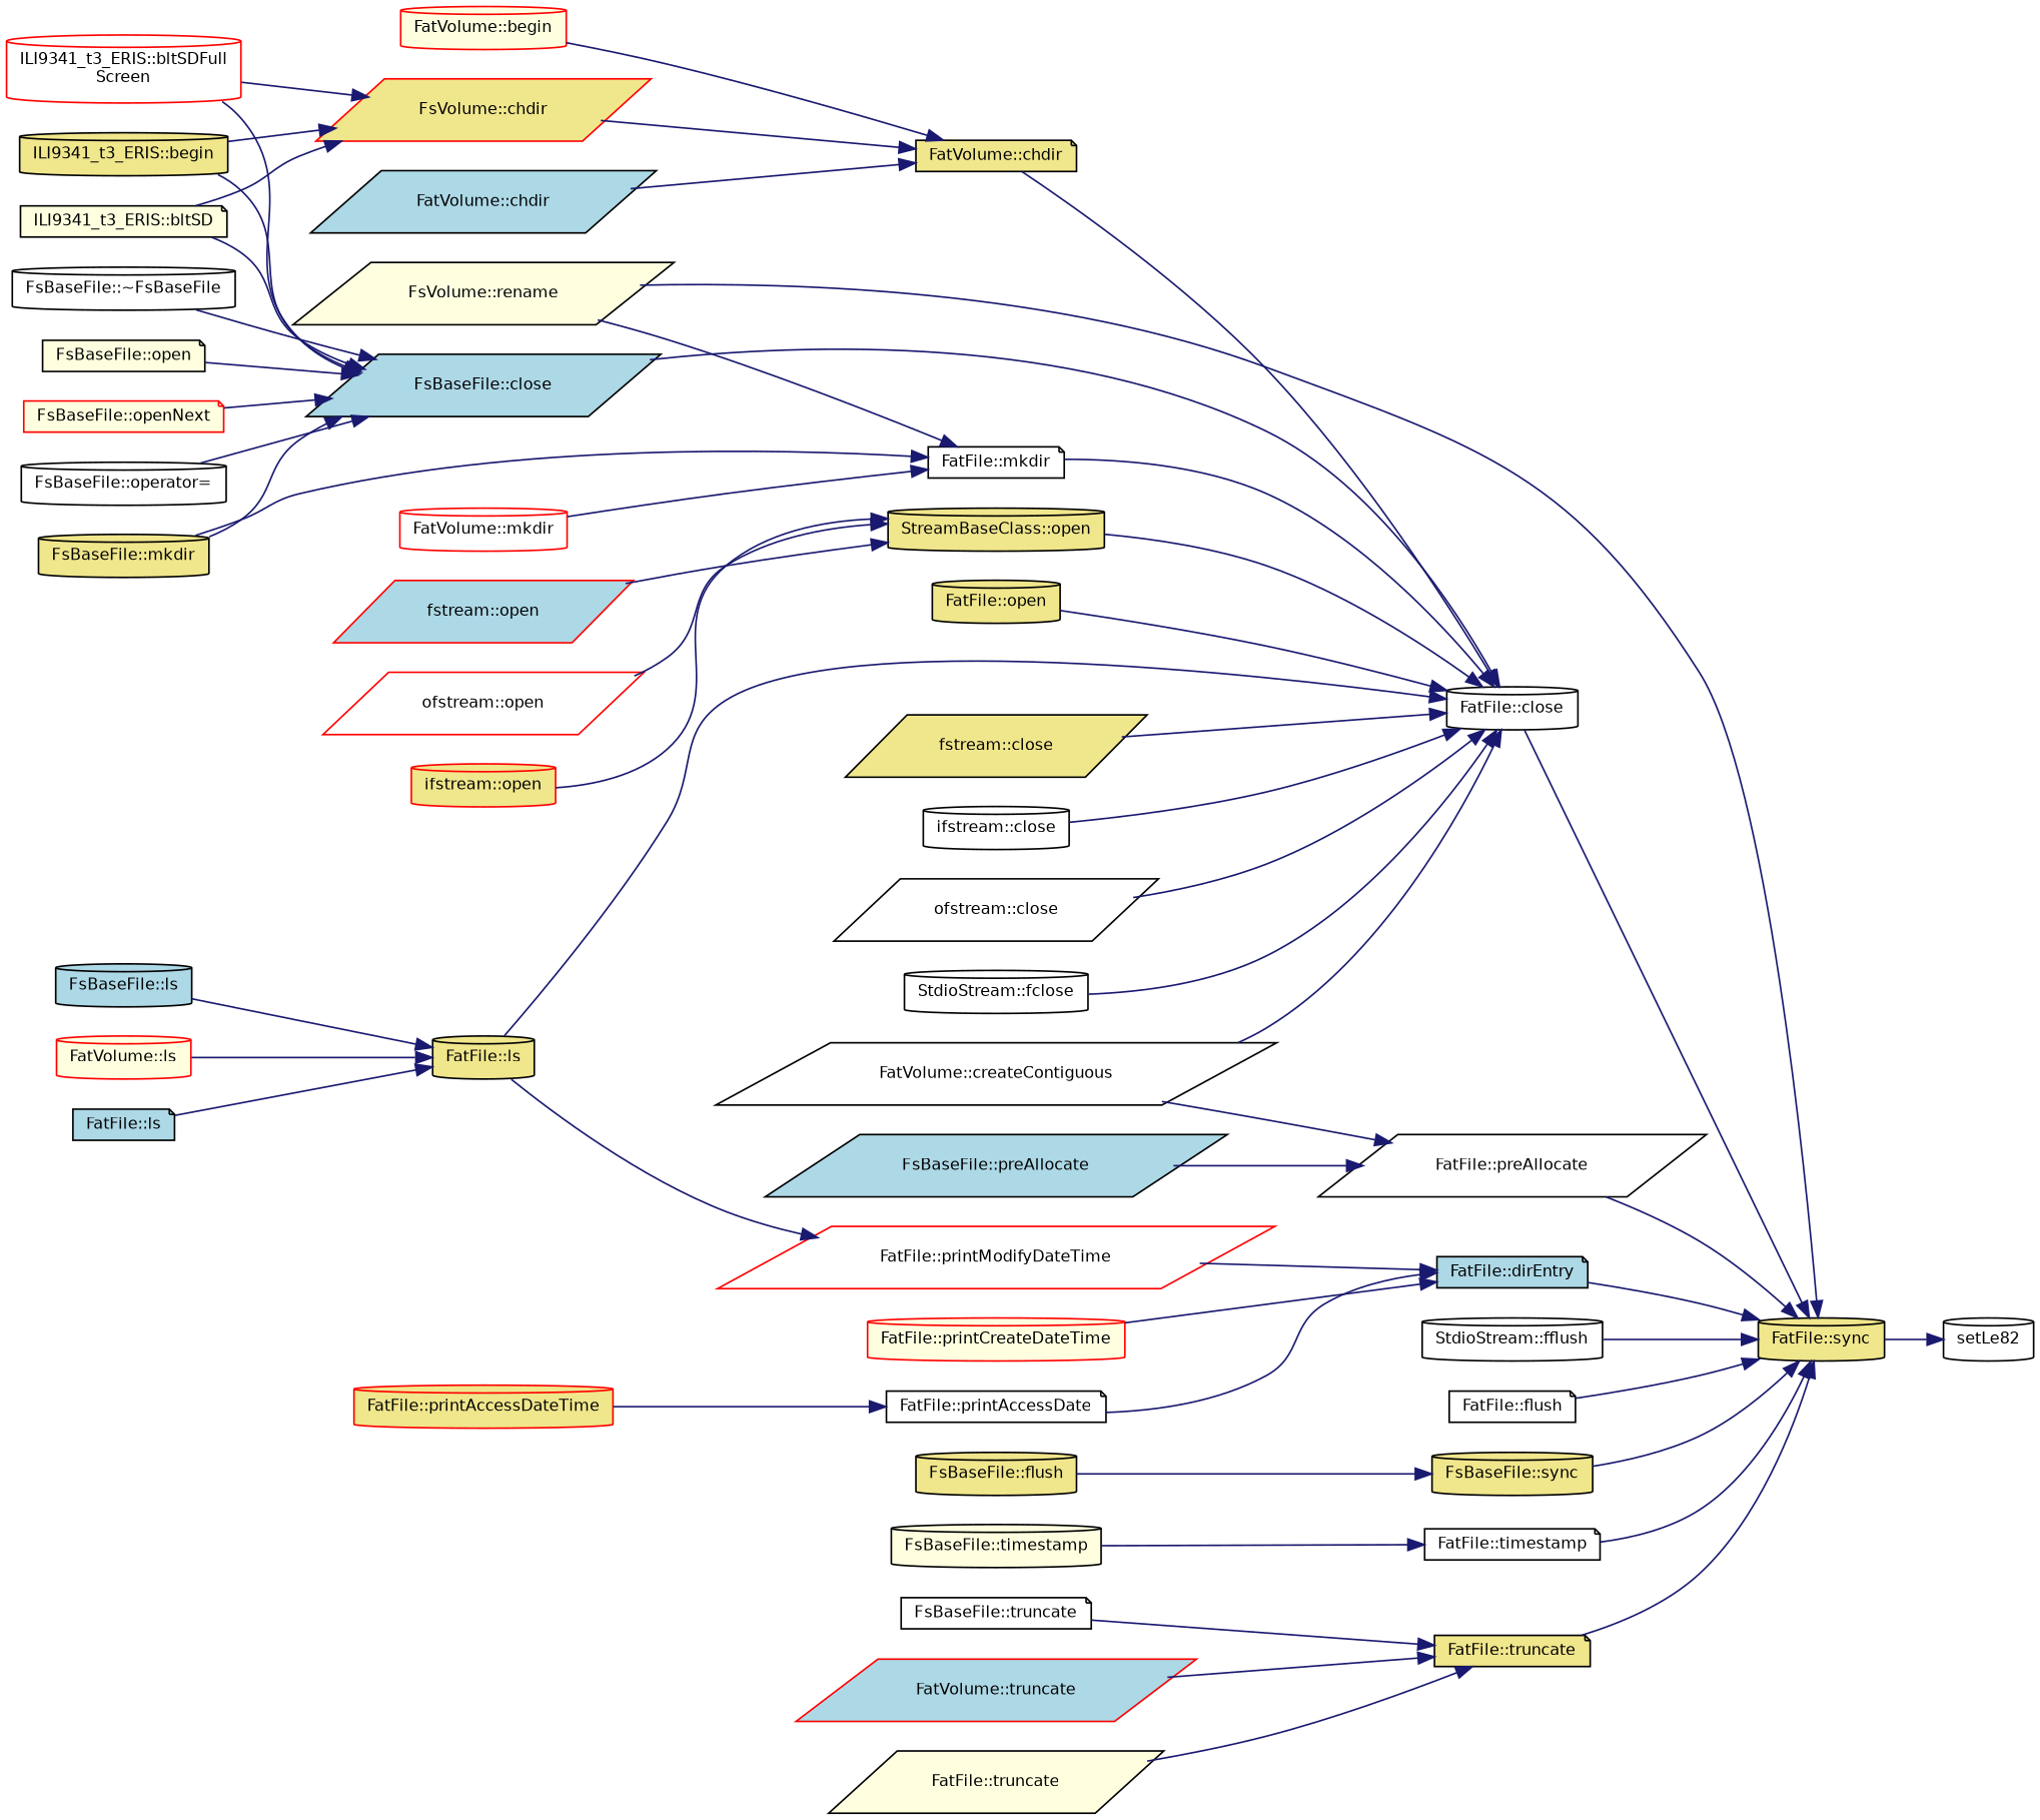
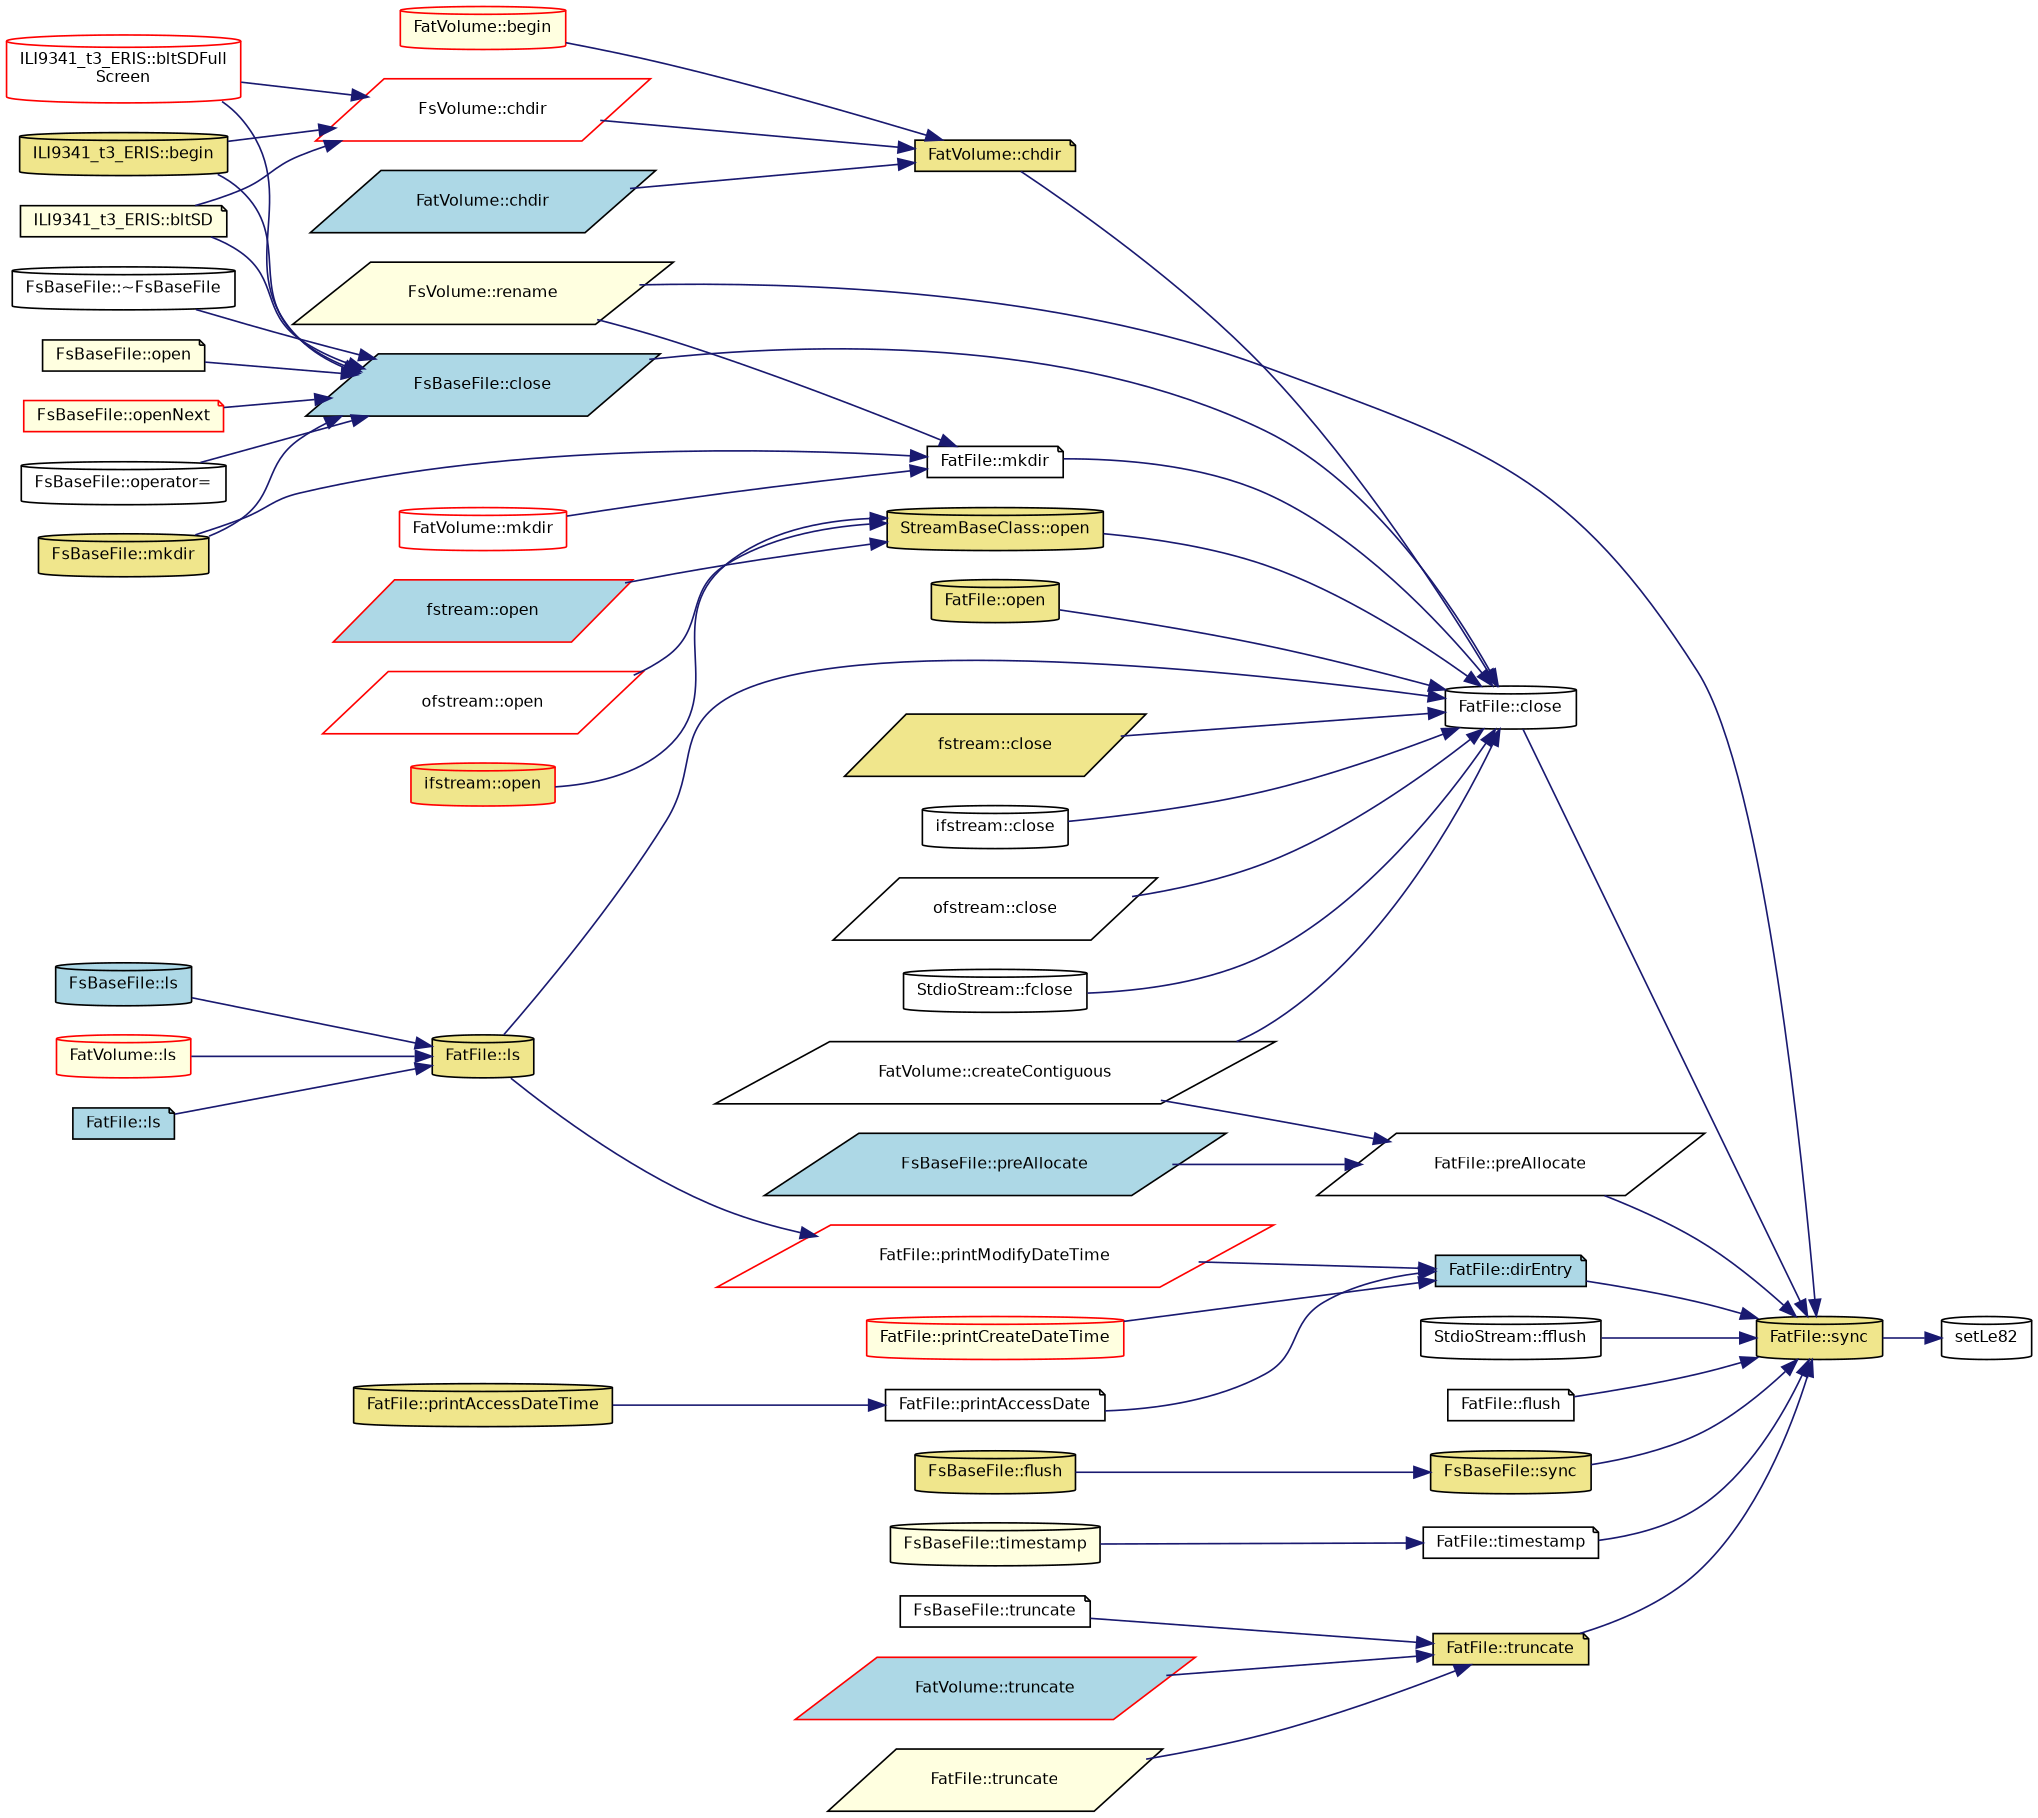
  digraph {
    rankdir=RL
    node [color=black fillcolor=white fontname=Helvetica fontsize=10 shape=cylinder style=filled]
    edge [color=midnightblue dir=back fontname=Helvetica fontsize=10 labelfontname=Helvetica labelfontsize=10 style=solid]
    n1 [fontcolor=black height=0.2 label=setLe82 width=0.4]
    n2 [fillcolor=khaki height=0.2 label="FatFile::sync" width=0.4]
    n3 [height=0.2 label="FatFile::close" width=0.4]
    n4 [fillcolor=lightyellow height=0.2 label="FsVolume::rename" shape=parallelogram width=0.4]
    n5 [fillcolor=lightblue height=0.2 label="FatFile::dirEntry" shape=note width=0.4]
    n6 [height=0.2 label="StdioStream::fflush" width=0.4]
    n7 [height=0.2 label="FatFile::flush" shape=note width=0.4]
    n8 [height=0.2 label="FatFile::preAllocate" shape=parallelogram width=0.4]
    n9 [fillcolor=khaki height=0.2 label="FsBaseFile::sync" width=0.4]
    n10 [height=0.2 label="FatFile::timestamp" shape=note width=0.4]
    n11 [fillcolor=khaki height=0.2 label="FatFile::truncate" shape=note width=0.4]
    n12 [fillcolor=khaki height=0.2 label="FatVolume::chdir" shape=note width=0.4]
    n13 [fillcolor=lightblue height=0.2 label="FsBaseFile::close" shape=parallelogram width=0.4]
    n14 [fillcolor=khaki height=0.2 label="fstream::close" shape=parallelogram width=0.4]
    n15 [height=0.2 label="ifstream::close" width=0.4]
    n16 [height=0.2 label="ofstream::close" shape=parallelogram width=0.4]
    n17 [height=0.2 label="FatVolume::createContiguous" shape=parallelogram width=0.4]
    n18 [height=0.2 label="StdioStream::fclose" width=0.4]
    n19 [fillcolor=khaki height=0.2 label="FatFile::ls" width=0.4]
    n20 [height=0.2 label="FatFile::mkdir" shape=note width=0.4]
    n21 [fillcolor=khaki height=0.2 label="StreamBaseClass::open" width=0.4]
    n22 [fillcolor=khaki height=0.2 label="FatFile::open" width=0.4]
    n23 [height=0.2 label="FatFile::printAccessDate" shape=note width=0.4]
    n24 [color=red fillcolor=lightyellow height=0.2 label="FatFile::printCreateDateTime" width=0.4]
    n25 [color=red height=0.2 label="FatFile::printModifyDateTime" shape=parallelogram width=0.4]
    n26 [fillcolor=lightblue height=0.2 label="FsBaseFile::preAllocate" shape=parallelogram width=0.4]
    n27 [fillcolor=khaki height=0.2 label="FsBaseFile::flush" width=0.4]
    n28 [fillcolor=lightyellow height=0.2 label="FsBaseFile::timestamp" width=0.4]
    n29 [height=0.2 label="FsBaseFile::truncate" shape=note width=0.4]
    n30 [color=red fillcolor=lightblue height=0.2 label="FatVolume::truncate" shape=parallelogram width=0.4]
    n31 [fillcolor=lightyellow height=0.2 label="FatFile::truncate" shape=parallelogram width=0.4]
    n32 [color=red fillcolor=lightyellow height=0.2 label="FatVolume::begin" width=0.4]
-   n33 [color=red fillcolor=khaki height=0.2 label="FsVolume::chdir" shape=parallelogram width=0.4]
+   n33 [color=red height=0.2 label="FsVolume::chdir" shape=parallelogram width=0.4]
    n34 [fillcolor=lightblue height=0.2 label="FatVolume::chdir" shape=parallelogram width=0.4]
    n35 [fillcolor=khaki height=0.2 label="ILI9341_t3_ERIS::begin" width=0.4]
    n36 [fillcolor=lightyellow height=0.2 label="ILI9341_t3_ERIS::bltSD" shape=note width=0.4]
    n37 [color=red height=0.2 label="ILI9341_t3_ERIS::bltSDFull\lScreen" width=0.4]
    n38 [fillcolor=khaki height=0.2 label="FsBaseFile::mkdir" width=0.4]
    n39 [fillcolor=lightyellow height=0.2 label="FsBaseFile::open" shape=note width=0.4]
    n40 [color=red fillcolor=lightyellow height=0.2 label="FsBaseFile::openNext" shape=note width=0.4]
    n41 [height=0.2 label="FsBaseFile::operator=" width=0.4]
    n42 [height=0.2 label="FsBaseFile::~FsBaseFile" width=0.4]
    n43 [fillcolor=lightblue height=0.2 label="FsBaseFile::ls" width=0.4]
    n44 [color=red fillcolor=lightyellow height=0.2 label="FatVolume::ls" width=0.4]
    n45 [fillcolor=lightblue height=0.2 label="FatFile::ls" shape=note width=0.4]
    n46 [color=red height=0.2 label="FatVolume::mkdir" width=0.4]
    n47 [color=red fillcolor=khaki height=0.2 label="ifstream::open" width=0.4]
    n48 [color=red fillcolor=lightblue height=0.2 label="fstream::open" shape=parallelogram width=0.4]
    n49 [color=red height=0.2 label="ofstream::open" shape=parallelogram width=0.4]
-   n50 [color=red fillcolor=khaki height=0.2 label="FatFile::printAccessDateTime" width=0.4]
+   n50 [fillcolor=khaki height=0.2 label="FatFile::printAccessDateTime" width=0.4]
    n1 -> n2
    n2 -> n3
    n2 -> n4
    n2 -> n5
    n2 -> n6
    n2 -> n7
    n2 -> n8
    n2 -> n9
    n2 -> n10
    n2 -> n11
    n3 -> n12
    n3 -> n13
    n3 -> n14
    n3 -> n15
    n3 -> n16
    n3 -> n17
    n3 -> n18
    n3 -> n19
    n3 -> n20
    n3 -> n21
    n3 -> n22
    n5 -> n23
    n5 -> n24
    n5 -> n25
    n8 -> n17
    n8 -> n26
    n9 -> n27
    n10 -> n28
    n11 -> n29
    n11 -> n30
    n11 -> n31
    n12 -> n32
    n12 -> n33
    n12 -> n34
    n13 -> n35
    n13 -> n36
    n13 -> n37
    n13 -> n38
    n13 -> n39
    n13 -> n40
    n13 -> n41
    n13 -> n42
    n19 -> n43
    n19 -> n44
    n19 -> n45
    n20 -> n4
    n20 -> n38
    n20 -> n46
    n21 -> n47
    n21 -> n48
    n21 -> n49
    n23 -> n50
    n25 -> n19
    n33 -> n35
    n33 -> n36
    n33 -> n37
  }
